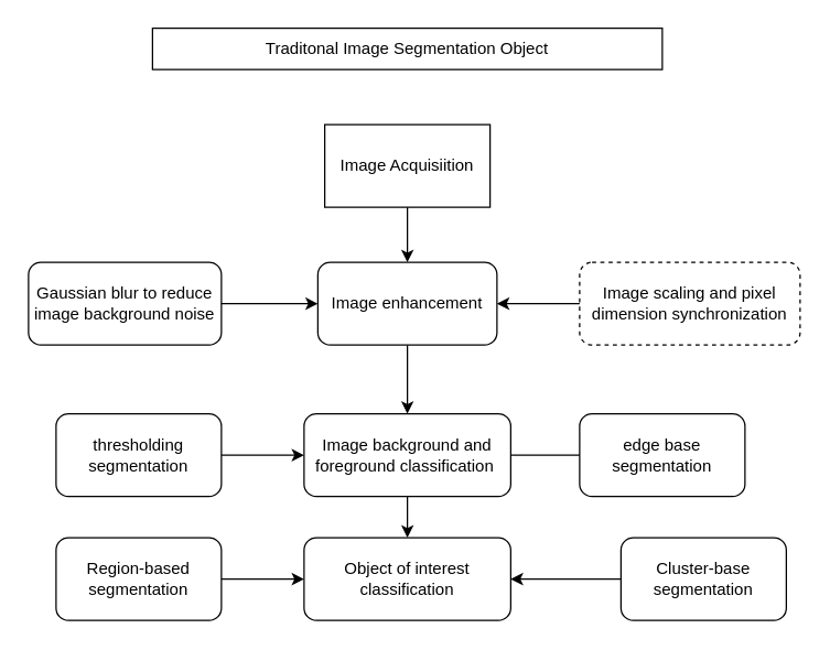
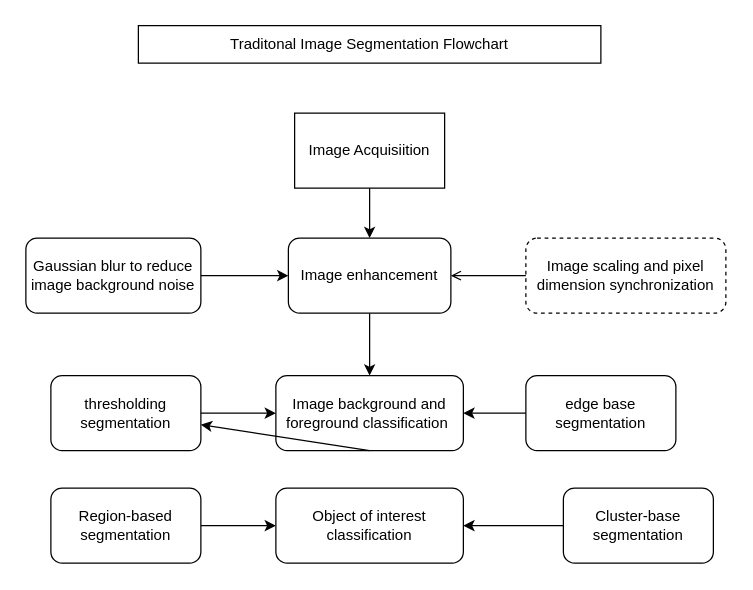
  <mxCell id="0" />
  <mxCell id="1" parent="0" />
  <mxCell id="2" value="Image Acquisiition" style="rounded=0;whiteSpace=wrap;html=1;" vertex="1" parent="1"><mxGeometry x="235" y="90" width="120" height="60" as="geometry" /></mxCell>
  <mxCell id="3" value="thresholding segmentation" style="rounded=1;whiteSpace=wrap;html=1;" vertex="1" parent="1"><mxGeometry x="40" y="300" width="120" height="60" as="geometry" /></mxCell>
  <mxCell id="4" value="edge base segmentation" style="rounded=1;whiteSpace=wrap;html=1;" vertex="1" parent="1"><mxGeometry x="420" y="300" width="120" height="60" as="geometry" /></mxCell>
  <mxCell id="5" value="Object of interest classification" style="rounded=1;whiteSpace=wrap;html=1;" vertex="1" parent="1"><mxGeometry x="220" y="390" width="150" height="60" as="geometry" /></mxCell>
  <mxCell id="6" value="Gaussian blur to reduce image background noise" style="rounded=1;whiteSpace=wrap;html=1;" vertex="1" parent="1"><mxGeometry x="20" y="190" width="140" height="60" as="geometry" /></mxCell>
  <mxCell id="7" value="Image background and foreground classification&amp;nbsp;" style="rounded=1;whiteSpace=wrap;html=1;" vertex="1" parent="1"><mxGeometry x="220" y="300" width="150" height="60" as="geometry" /></mxCell>
  <mxCell id="8" value="Image scaling and pixel dimension synchronization" style="rounded=1;whiteSpace=wrap;html=1;dashed=1;" vertex="1" parent="1"><mxGeometry x="420" y="190" width="160" height="60" as="geometry" /></mxCell>
  <mxCell id="9" style="edgeStyle=orthogonalEdgeStyle;rounded=0;orthogonalLoop=1;jettySize=auto;html=1;exitX=0.5;exitY=1;exitDx=0;exitDy=0;entryX=0.5;entryY=0;entryDx=0;entryDy=0;" edge="1" parent="1" source="10" target="7"><mxGeometry relative="1" as="geometry" /></mxCell>
  <mxCell id="10" value="Image enhancement" style="rounded=1;whiteSpace=wrap;html=1;" vertex="1" parent="1"><mxGeometry x="230" y="190" width="130" height="60" as="geometry" /></mxCell>
  <mxCell id="11" value="" style="endArrow=classic;html=1;rounded=0;entryX=0.5;entryY=0;entryDx=0;entryDy=0;exitX=0.5;exitY=1;exitDx=0;exitDy=0;" edge="1" parent="1" source="2" target="10"><mxGeometry width="50" height="50" relative="1" as="geometry"><mxPoint x="430" y="330" as="sourcePoint" /><mxPoint x="480" y="280" as="targetPoint" /><Array as="points" /></mxGeometry></mxCell>
  <mxCell id="12" value="" style="endArrow=classic;html=1;rounded=0;exitX=1;exitY=0.5;exitDx=0;exitDy=0;" edge="1" parent="1" source="3"><mxGeometry width="50" height="50" relative="1" as="geometry"><mxPoint x="170" y="330" as="sourcePoint" /><mxPoint x="220" y="330" as="targetPoint" /></mxGeometry></mxCell>
  <mxCell id="13" value="" style="endArrow=classic;html=1;rounded=0;exitX=0;exitY=0.5;exitDx=0;exitDy=0;" edge="1" parent="1" source="19"><mxGeometry width="50" height="50" relative="1" as="geometry"><mxPoint x="320" y="470" as="sourcePoint" /><mxPoint x="370" y="420" as="targetPoint" /></mxGeometry></mxCell>
  <mxCell id="14" value="" style="endArrow=classic;html=1;rounded=0;exitX=1;exitY=0.5;exitDx=0;exitDy=0;" edge="1" parent="1" source="18"><mxGeometry width="50" height="50" relative="1" as="geometry"><mxPoint x="170" y="470" as="sourcePoint" /><mxPoint x="220" y="420" as="targetPoint" /></mxGeometry></mxCell>
- <mxCell id="15" value="" style="endArrow=classic;html=1;rounded=0;exitX=0;exitY=0.5;exitDx=0;exitDy=0;entryX=1;entryY=0.5;entryDx=0;entryDy=0;" edge="1" parent="1" source="8" target="10"><mxGeometry width="50" height="50" relative="1" as="geometry"><mxPoint x="310" y="270" as="sourcePoint" /><mxPoint x="360" y="220" as="targetPoint" /></mxGeometry></mxCell>
+ <mxCell id="15" value="" style="endArrow=open;html=1;rounded=0;exitX=0;exitY=0.5;exitDx=0;exitDy=0;entryX=1;entryY=0.5;entryDx=0;entryDy=0;" edge="1" parent="1" source="8" target="10"><mxGeometry width="50" height="50" relative="1" as="geometry"><mxPoint x="310" y="270" as="sourcePoint" /><mxPoint x="360" y="220" as="targetPoint" /></mxGeometry></mxCell>
  <mxCell id="16" value="" style="endArrow=classic;html=1;rounded=0;exitX=1;exitY=0.5;exitDx=0;exitDy=0;" edge="1" parent="1" source="6"><mxGeometry width="50" height="50" relative="1" as="geometry"><mxPoint x="180" y="275" as="sourcePoint" /><mxPoint x="230" y="220" as="targetPoint" /></mxGeometry></mxCell>
- <mxCell id="17" value="" style="endArrow=none;html=1;rounded=0;exitX=0;exitY=0.5;exitDx=0;exitDy=0;entryX=1;entryY=0.5;entryDx=0;entryDy=0;" edge="1" parent="1" source="4" target="7"><mxGeometry width="50" height="50" relative="1" as="geometry"><mxPoint x="370" y="330" as="sourcePoint" /><mxPoint x="410" y="400" as="targetPoint" /></mxGeometry></mxCell>
+ <mxCell id="17" value="" style="endArrow=classic;html=1;rounded=0;exitX=0;exitY=0.5;exitDx=0;exitDy=0;entryX=1;entryY=0.5;entryDx=0;entryDy=0;" edge="1" parent="1" source="4" target="7"><mxGeometry width="50" height="50" relative="1" as="geometry"><mxPoint x="370" y="330" as="sourcePoint" /><mxPoint x="410" y="400" as="targetPoint" /></mxGeometry></mxCell>
  <mxCell id="18" value="Region-based segmentation" style="rounded=1;whiteSpace=wrap;html=1;" vertex="1" parent="1"><mxGeometry x="40" y="390" width="120" height="60" as="geometry" /></mxCell>
  <mxCell id="19" value="Cluster-base segmentation" style="rounded=1;whiteSpace=wrap;html=1;" vertex="1" parent="1"><mxGeometry x="450" y="390" width="120" height="60" as="geometry" /></mxCell>
- <mxCell id="20" value="" style="endArrow=classic;html=1;rounded=0;entryX=0.5;entryY=0;entryDx=0;entryDy=0;exitX=0.5;exitY=1;exitDx=0;exitDy=0;" edge="1" parent="1" source="7" target="5"><mxGeometry width="50" height="50" relative="1" as="geometry"><mxPoint x="310" y="320" as="sourcePoint" /><mxPoint x="360" y="270" as="targetPoint" /></mxGeometry></mxCell>
- <mxCell id="21" value="Traditonal Image Segmentation Object" style="rounded=0;whiteSpace=wrap;html=1;" vertex="1" parent="1"><mxGeometry x="110" y="20" width="370" height="30" as="geometry" /></mxCell>
+ <mxCell id="20" value="" style="endArrow=classic;html=1;rounded=0;exitX=0.5;exitY=1;exitDx=0;exitDy=0;" edge="1" parent="1" source="7" target="3"><mxGeometry width="50" height="50" relative="1" as="geometry"><mxPoint x="310" y="320" as="sourcePoint" /><mxPoint x="360" y="270" as="targetPoint" /></mxGeometry></mxCell>
+ <mxCell id="21" value="Traditonal Image Segmentation Flowchart" style="rounded=0;whiteSpace=wrap;html=1;" vertex="1" parent="1"><mxGeometry x="110" y="20" width="370" height="30" as="geometry" /></mxCell>
